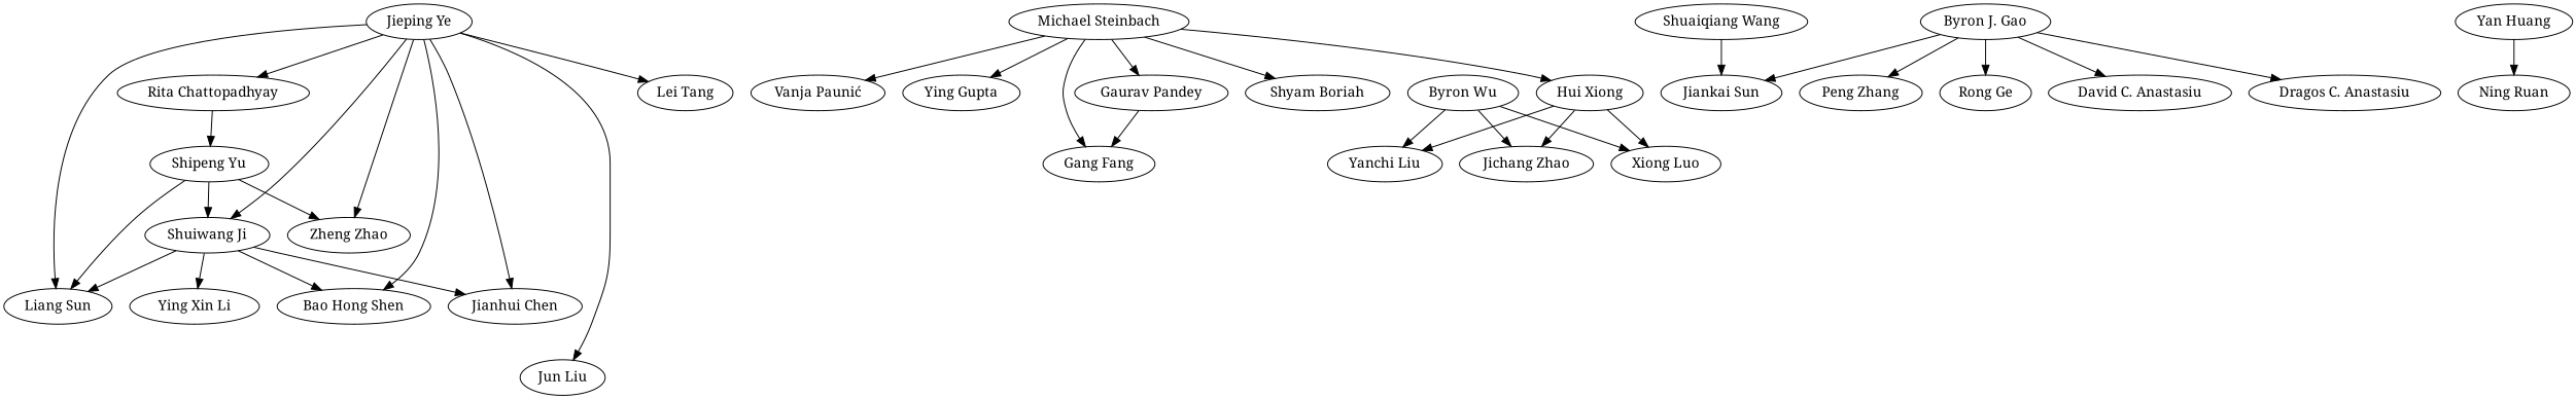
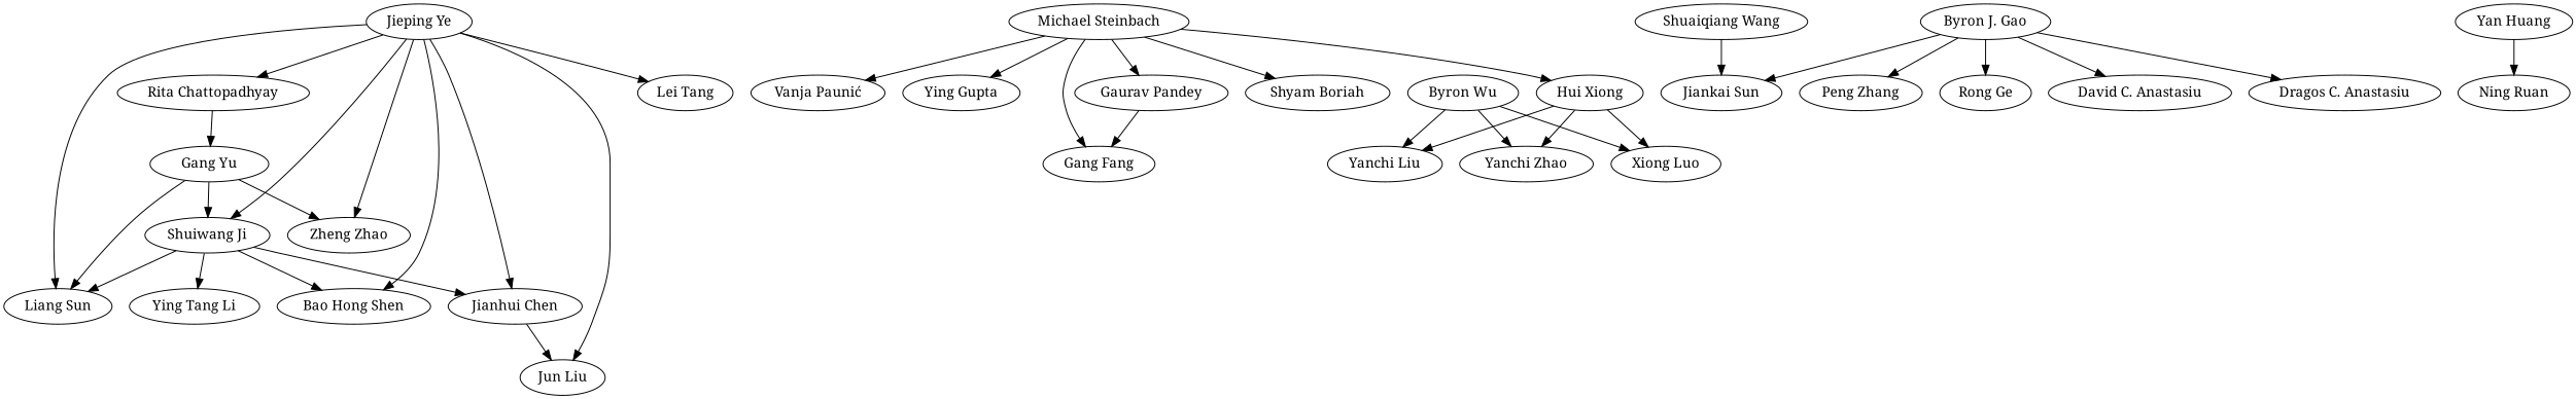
  strict digraph {
    fontname="Noto Serif"
    node [fontname="Noto Serif"]
    edge [fontname="Noto Serif"]
    "Jieping Ye"
    "Liang Sun"
    "Bao Hong Shen"
    "Zheng Zhao"
    "Shuiwang Ji"
    "Rita Chattopadhyay"
    "Jianhui Chen"
    "Jun Liu"
    "Lei Tang"
-   "Ying Xin Li"
-   "Shipeng Yu"
+   "Ying Xin Li" [label="Ying Tang Li"]
+   "Shipeng Yu" [label="Gang Yu"]
    "Michael Steinbach"
    "Shyam Boriah"
    "Gaurav Pandey"
    "Vanja Paunić"
    "Gang Fang"
    "Hui Xiong"
    n18 [label="Ying Gupta"]
    "Yanchi Liu"
-   "Jichang Zhao"
+   "Jichang Zhao" [label="Yanchi Zhao"]
    n21 [label="Xiong Luo"]
    n22 [label="Byron Wu"]
    "Byron J. Gao"
    "Jiankai Sun"
    "Peng Zhang"
    "Rong Ge"
    "David C. Anastasiu"
    "Dragos C. Anastasiu"
    "Shuaiqiang Wang"
    "Yan Huang"
    "Ning Ruan"
    "Jieping Ye" -> "Liang Sun"
    "Jieping Ye" -> "Bao Hong Shen"
    "Jieping Ye" -> "Zheng Zhao"
    "Jieping Ye" -> "Shuiwang Ji"
    "Jieping Ye" -> "Rita Chattopadhyay"
    "Jieping Ye" -> "Jianhui Chen"
    "Jieping Ye" -> "Jun Liu"
    "Jieping Ye" -> "Lei Tang"
    "Shuiwang Ji" -> "Liang Sun"
    "Shuiwang Ji" -> "Bao Hong Shen"
    "Shuiwang Ji" -> "Jianhui Chen"
    "Shuiwang Ji" -> "Ying Xin Li"
    "Rita Chattopadhyay" -> "Shipeng Yu"
+   "Jianhui Chen" -> "Jun Liu"
    "Shipeng Yu" -> "Liang Sun"
    "Shipeng Yu" -> "Zheng Zhao"
    "Shipeng Yu" -> "Shuiwang Ji"
    "Michael Steinbach" -> "Shyam Boriah"
    "Michael Steinbach" -> "Gaurav Pandey"
    "Michael Steinbach" -> "Vanja Paunić"
    "Michael Steinbach" -> "Gang Fang"
    "Michael Steinbach" -> "Hui Xiong"
    "Michael Steinbach" -> n18
    "Gaurav Pandey" -> "Gang Fang"
    "Hui Xiong" -> "Yanchi Liu"
    "Hui Xiong" -> "Jichang Zhao"
    "Hui Xiong" -> n21
    n22 -> "Yanchi Liu"
    n22 -> "Jichang Zhao"
    n22 -> n21
    "Byron J. Gao" -> "Jiankai Sun"
    "Byron J. Gao" -> "Peng Zhang"
    "Byron J. Gao" -> "Rong Ge"
    "Byron J. Gao" -> "David C. Anastasiu"
    "Byron J. Gao" -> "Dragos C. Anastasiu"
    "Shuaiqiang Wang" -> "Jiankai Sun"
    "Yan Huang" -> "Ning Ruan"
  }
